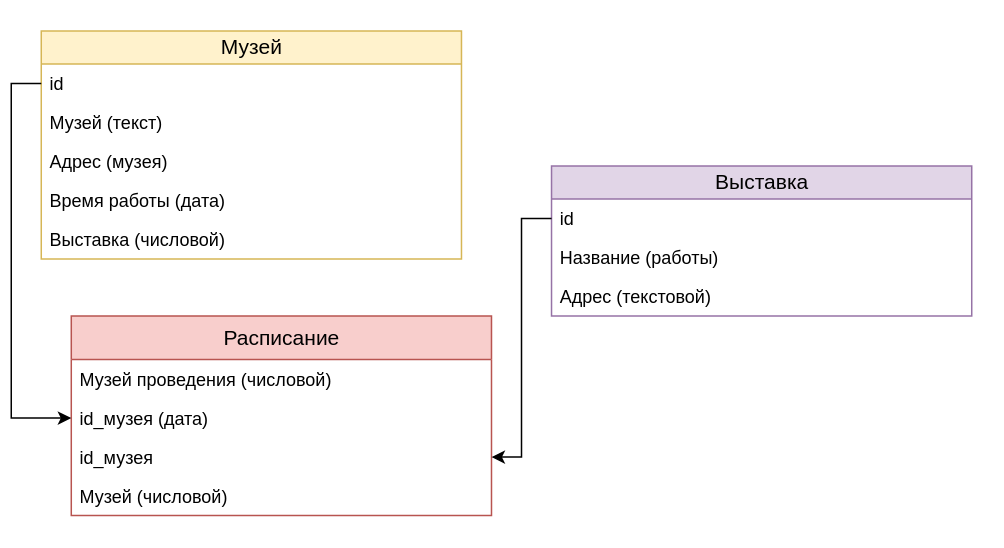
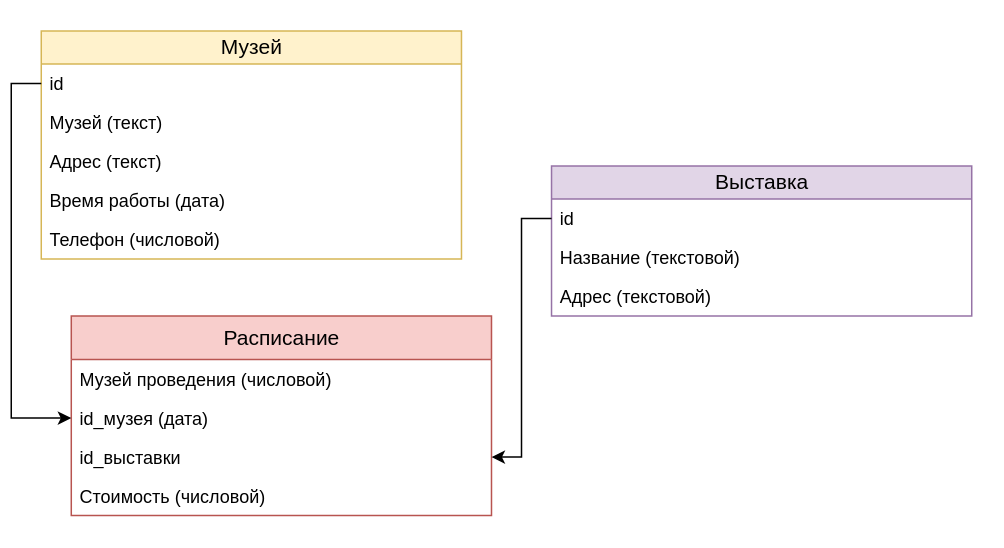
  <mxCell id="0" />
  <mxCell id="1" parent="0" />
  <mxCell id="2" value="Музей" style="swimlane;fontStyle=0;childLayout=stackLayout;horizontal=1;startSize=22;fillColor=#fff2cc;horizontalStack=0;resizeParent=1;resizeParentMax=0;resizeLast=0;collapsible=1;marginBottom=0;swimlaneFillColor=#ffffff;align=center;fontSize=14;html=1;strokeColor=#d6b656;" parent="1" vertex="1"><mxGeometry x="20" y="20" width="280" height="152" as="geometry" /></mxCell>
  <mxCell id="3" value="id" style="text;strokeColor=none;fillColor=none;spacingLeft=4;spacingRight=4;overflow=hidden;rotatable=0;points=[[0,0.5],[1,0.5]];portConstraint=eastwest;fontSize=12;" parent="2" vertex="1"><mxGeometry y="22" width="280" height="26" as="geometry" /></mxCell>
  <mxCell id="4" value="Музей (текст)" style="text;strokeColor=none;fillColor=none;spacingLeft=4;spacingRight=4;overflow=hidden;rotatable=0;points=[[0,0.5],[1,0.5]];portConstraint=eastwest;fontSize=12;" parent="2" vertex="1"><mxGeometry y="48" width="280" height="26" as="geometry" /></mxCell>
- <mxCell id="5" value="Адрес (музея)" style="text;strokeColor=none;fillColor=none;spacingLeft=4;spacingRight=4;overflow=hidden;rotatable=0;points=[[0,0.5],[1,0.5]];portConstraint=eastwest;fontSize=12;" parent="2" vertex="1"><mxGeometry y="74" width="280" height="26" as="geometry" /></mxCell>
+ <mxCell id="5" value="Адрес (текст)" style="text;strokeColor=none;fillColor=none;spacingLeft=4;spacingRight=4;overflow=hidden;rotatable=0;points=[[0,0.5],[1,0.5]];portConstraint=eastwest;fontSize=12;" parent="2" vertex="1"><mxGeometry y="74" width="280" height="26" as="geometry" /></mxCell>
  <mxCell id="6" value="Время работы (дата)" style="text;strokeColor=none;fillColor=none;spacingLeft=4;spacingRight=4;overflow=hidden;rotatable=0;points=[[0,0.5],[1,0.5]];portConstraint=eastwest;fontSize=12;" parent="2" vertex="1"><mxGeometry y="100" width="280" height="26" as="geometry" /></mxCell>
- <mxCell id="7" value="Выставка (числовой)" style="text;strokeColor=none;fillColor=none;spacingLeft=4;spacingRight=4;overflow=hidden;rotatable=0;points=[[0,0.5],[1,0.5]];portConstraint=eastwest;fontSize=12;" parent="2" vertex="1"><mxGeometry y="126" width="280" height="26" as="geometry" /></mxCell>
+ <mxCell id="7" value="Телефон (числовой)" style="text;strokeColor=none;fillColor=none;spacingLeft=4;spacingRight=4;overflow=hidden;rotatable=0;points=[[0,0.5],[1,0.5]];portConstraint=eastwest;fontSize=12;" parent="2" vertex="1"><mxGeometry y="126" width="280" height="26" as="geometry" /></mxCell>
  <mxCell id="8" value="Выставка" style="swimlane;fontStyle=0;childLayout=stackLayout;horizontal=1;startSize=22;fillColor=#e1d5e7;horizontalStack=0;resizeParent=1;resizeParentMax=0;resizeLast=0;collapsible=1;marginBottom=0;swimlaneFillColor=#ffffff;align=center;fontSize=14;html=1;strokeColor=#9673a6;" parent="1" vertex="1"><mxGeometry x="360" y="110" width="280" height="100" as="geometry" /></mxCell>
  <mxCell id="9" value="id" style="text;strokeColor=none;fillColor=none;spacingLeft=4;spacingRight=4;overflow=hidden;rotatable=0;points=[[0,0.5],[1,0.5]];portConstraint=eastwest;fontSize=12;" parent="8" vertex="1"><mxGeometry y="22" width="280" height="26" as="geometry" /></mxCell>
- <mxCell id="10" value="Название (работы)" style="text;strokeColor=none;fillColor=none;spacingLeft=4;spacingRight=4;overflow=hidden;rotatable=0;points=[[0,0.5],[1,0.5]];portConstraint=eastwest;fontSize=12;" parent="8" vertex="1"><mxGeometry y="48" width="280" height="26" as="geometry" /></mxCell>
+ <mxCell id="10" value="Название (текстовой)" style="text;strokeColor=none;fillColor=none;spacingLeft=4;spacingRight=4;overflow=hidden;rotatable=0;points=[[0,0.5],[1,0.5]];portConstraint=eastwest;fontSize=12;" parent="8" vertex="1"><mxGeometry y="48" width="280" height="26" as="geometry" /></mxCell>
  <mxCell id="11" value="Адрес (текстовой)" style="text;strokeColor=none;fillColor=none;spacingLeft=4;spacingRight=4;overflow=hidden;rotatable=0;points=[[0,0.5],[1,0.5]];portConstraint=eastwest;fontSize=12;" parent="8" vertex="1"><mxGeometry y="74" width="280" height="26" as="geometry" /></mxCell>
  <mxCell id="12" value="Расписание" style="swimlane;fontStyle=0;childLayout=stackLayout;horizontal=1;startSize=29;fillColor=#f8cecc;horizontalStack=0;resizeParent=1;resizeParentMax=0;resizeLast=0;collapsible=1;marginBottom=0;swimlaneFillColor=#ffffff;align=center;fontSize=14;html=1;strokeColor=#b85450;" parent="1" vertex="1"><mxGeometry x="40" y="210" width="280" height="133" as="geometry" /></mxCell>
  <mxCell id="13" value="Музей проведения (числовой)" style="text;spacingLeft=4;spacingRight=4;overflow=hidden;rotatable=0;points=[[0,0.5],[1,0.5]];portConstraint=eastwest;fontSize=12;" parent="12" vertex="1"><mxGeometry y="29" width="280" height="26" as="geometry" /></mxCell>
  <mxCell id="14" value="id_музея (дата)" style="text;spacingLeft=4;spacingRight=4;overflow=hidden;rotatable=0;points=[[0,0.5],[1,0.5]];portConstraint=eastwest;fontSize=12;" parent="12" vertex="1"><mxGeometry y="55" width="280" height="26" as="geometry" /></mxCell>
- <mxCell id="15" value="id_музея" style="text;strokeColor=none;fillColor=none;spacingLeft=4;spacingRight=4;overflow=hidden;rotatable=0;points=[[0,0.5],[1,0.5]];portConstraint=eastwest;fontSize=12;" parent="12" vertex="1"><mxGeometry y="81" width="280" height="26" as="geometry" /></mxCell>
- <mxCell id="16" value="Музей (числовой)" style="text;strokeColor=none;fillColor=none;spacingLeft=4;spacingRight=4;overflow=hidden;rotatable=0;points=[[0,0.5],[1,0.5]];portConstraint=eastwest;fontSize=12;" parent="12" vertex="1"><mxGeometry y="107" width="280" height="26" as="geometry" /></mxCell>
+ <mxCell id="15" value="id_выставки" style="text;strokeColor=none;fillColor=none;spacingLeft=4;spacingRight=4;overflow=hidden;rotatable=0;points=[[0,0.5],[1,0.5]];portConstraint=eastwest;fontSize=12;" parent="12" vertex="1"><mxGeometry y="81" width="280" height="26" as="geometry" /></mxCell>
+ <mxCell id="16" value="Стоимость (числовой)" style="text;strokeColor=none;fillColor=none;spacingLeft=4;spacingRight=4;overflow=hidden;rotatable=0;points=[[0,0.5],[1,0.5]];portConstraint=eastwest;fontSize=12;" parent="12" vertex="1"><mxGeometry y="107" width="280" height="26" as="geometry" /></mxCell>
  <mxCell id="17" style="edgeStyle=orthogonalEdgeStyle;rounded=0;orthogonalLoop=1;jettySize=auto;html=1;exitX=0;exitY=0.5;exitDx=0;exitDy=0;align=center;" parent="1" source="9" target="15" edge="1"><mxGeometry relative="1" as="geometry" /></mxCell>
  <mxCell id="18" style="edgeStyle=orthogonalEdgeStyle;rounded=0;orthogonalLoop=1;jettySize=auto;html=1;exitX=0;exitY=0.5;exitDx=0;exitDy=0;entryX=0;entryY=0.5;entryDx=0;entryDy=0;align=center;" parent="1" source="3" target="14" edge="1"><mxGeometry relative="1" as="geometry" /></mxCell>
